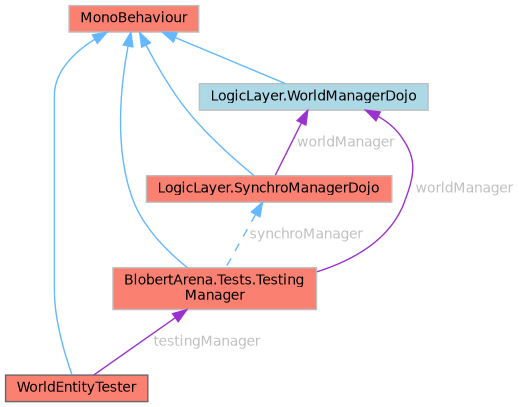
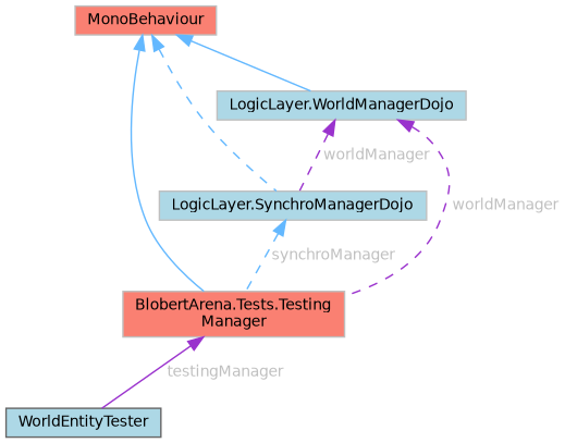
  digraph {
    node [color=grey75 fillcolor=salmon fontname=Helvetica fontsize=10 shape=box style=filled]
    edge [color=steelblue1 dir=back fontname=Helvetica fontsize=10 labelfontname=Helvetica labelfontsize=10 style=solid]
-   n1 [color=gray40 fontcolor=black height=0.2 label=WorldEntityTester width=0.4]
+   n1 [color=gray40 fillcolor=lightblue fontcolor=black height=0.2 label=WorldEntityTester width=0.4]
    n2 [height=0.2 label=MonoBehaviour width=0.4]
    n3 [height=0.2 label="BlobertArena.Tests.Testing\lManager" width=0.4]
-   n4 [height=0.2 label="LogicLayer.SynchroManagerDojo" width=0.4]
+   n4 [fillcolor=lightblue height=0.2 label="LogicLayer.SynchroManagerDojo" width=0.4]
    n5 [fillcolor=lightblue height=0.2 label="LogicLayer.WorldManagerDojo" width=0.4]
-   n2 -> n1
    n2 -> n3
-   n2 -> n4
+   n2 -> n4 [style=dashed]
    n2 -> n5
    n3 -> n1 [color=darkorchid3 fontcolor=grey label=" testingManager"]
    n4 -> n3 [fontcolor=grey label=" synchroManager" style=dashed]
-   n5 -> n3 [color=darkorchid3 fontcolor=grey label=" worldManager"]
-   n5 -> n4 [color=darkorchid3 fontcolor=grey label=" worldManager"]
+   n5 -> n3 [color=darkorchid3 fontcolor=grey label=" worldManager" style=dashed]
+   n5 -> n4 [color=darkorchid3 fontcolor=grey label=" worldManager" style=dashed]
  }
